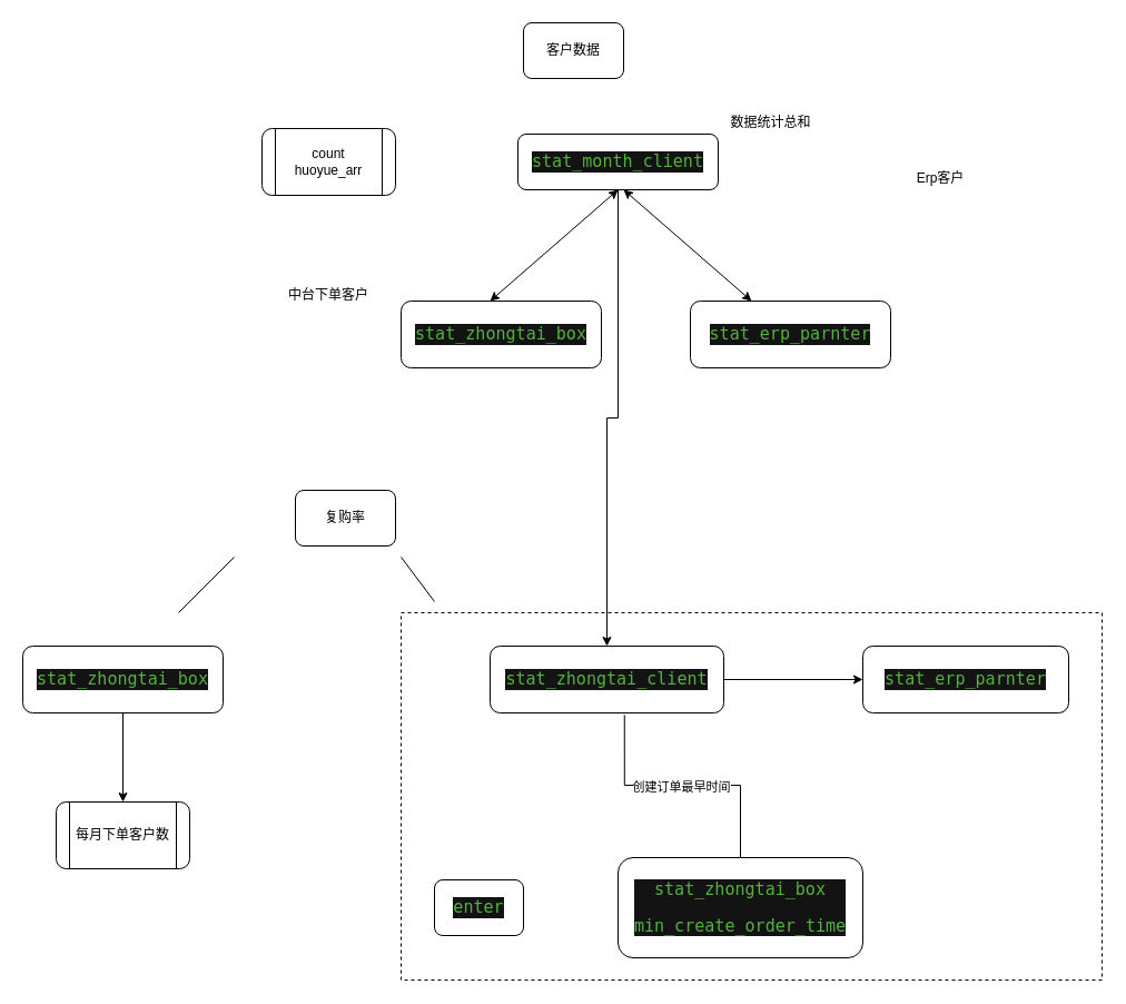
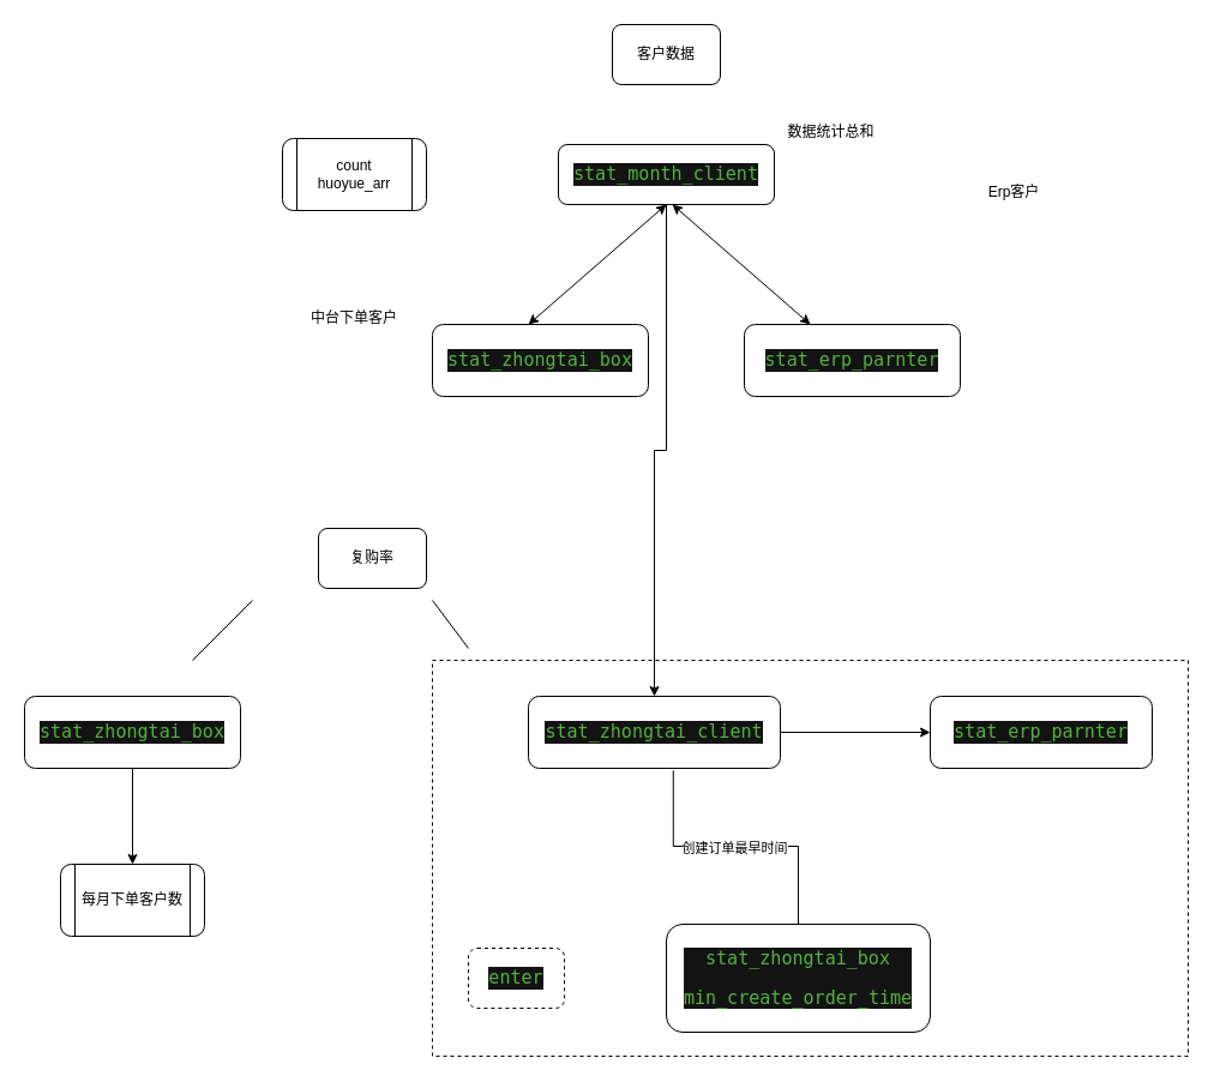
  <mxCell id="0" />
  <mxCell id="1" parent="0" />
- <mxCell id="2" value="客户数据" style="rounded=1;whiteSpace=wrap;html=1;" vertex="1" parent="1"><mxGeometry x="470" y="20" width="90" height="50" as="geometry" /></mxCell>
+ <mxCell id="2" value="客户数据" style="rounded=1;whiteSpace=wrap;html=1;" vertex="1" parent="1"><mxGeometry x="510" y="20" width="90" height="50" as="geometry" /></mxCell>
  <mxCell id="3" value="" style="edgeStyle=orthogonalEdgeStyle;rounded=0;orthogonalLoop=1;jettySize=auto;html=1;" edge="1" parent="1" source="4" target="14"><mxGeometry relative="1" as="geometry" /></mxCell>
  <mxCell id="4" value="&lt;pre style=&quot;background-color: #131314 ; color: #ebebeb ; font-family: &amp;#34;monaco&amp;#34; , monospace ; font-size: 11.3pt&quot;&gt;&lt;span style=&quot;color: #54b33e&quot;&gt;stat_month_client&lt;/span&gt;&lt;/pre&gt;" style="rounded=1;whiteSpace=wrap;html=1;" vertex="1" parent="1"><mxGeometry x="465" y="120" width="180" height="50" as="geometry" /></mxCell>
  <mxCell id="5" value="&lt;pre style=&quot;background-color: #131314 ; color: #ebebeb ; font-family: &amp;#34;monaco&amp;#34; , monospace ; font-size: 11.3pt&quot;&gt;&lt;span style=&quot;color: #54b33e&quot;&gt;stat_zhongtai_box&lt;/span&gt;&lt;/pre&gt;" style="rounded=1;whiteSpace=wrap;html=1;" vertex="1" parent="1"><mxGeometry x="360" y="270" width="180" height="60" as="geometry" /></mxCell>
  <mxCell id="6" value="&lt;pre style=&quot;background-color: #131314 ; color: #ebebeb ; font-family: &amp;#34;monaco&amp;#34; , monospace ; font-size: 11.3pt&quot;&gt;&lt;pre style=&quot;font-family: &amp;#34;monaco&amp;#34; , monospace ; font-size: 11.3pt&quot;&gt;&lt;span style=&quot;color: #54b33e&quot;&gt;stat_erp_parnter&lt;/span&gt;&lt;/pre&gt;&lt;/pre&gt;" style="rounded=1;whiteSpace=wrap;html=1;" vertex="1" parent="1"><mxGeometry x="620" y="270" width="180" height="60" as="geometry" /></mxCell>
  <mxCell id="7" value="" style="endArrow=classic;startArrow=classic;html=1;entryX=0.5;entryY=1;entryDx=0;entryDy=0;" edge="1" parent="1" target="4"><mxGeometry width="50" height="50" relative="1" as="geometry"><mxPoint x="440" y="270" as="sourcePoint" /><mxPoint x="490" y="220" as="targetPoint" /></mxGeometry></mxCell>
  <mxCell id="8" value="" style="endArrow=classic;startArrow=classic;html=1;entryX=0.5;entryY=1;entryDx=0;entryDy=0;" edge="1" parent="1"><mxGeometry width="50" height="50" relative="1" as="geometry"><mxPoint x="675" y="270" as="sourcePoint" /><mxPoint x="560" y="170" as="targetPoint" /></mxGeometry></mxCell>
  <mxCell id="9" value="数据统计总和" style="text;html=1;strokeColor=none;fillColor=none;align=center;verticalAlign=middle;whiteSpace=wrap;rounded=0;" vertex="1" parent="1"><mxGeometry x="645" y="100" width="95" height="20" as="geometry" /></mxCell>
  <mxCell id="10" value="中台下单客户" style="text;html=1;strokeColor=none;fillColor=none;align=center;verticalAlign=middle;whiteSpace=wrap;rounded=0;" vertex="1" parent="1"><mxGeometry x="250" y="250" width="90" height="30" as="geometry" /></mxCell>
  <mxCell id="11" value="Erp客户" style="text;html=1;strokeColor=none;fillColor=none;align=center;verticalAlign=middle;whiteSpace=wrap;rounded=0;" vertex="1" parent="1"><mxGeometry x="800" y="145" width="90" height="30" as="geometry" /></mxCell>
  <mxCell id="12" value="count&lt;br&gt;huoyue_arr" style="shape=process;whiteSpace=wrap;html=1;backgroundOutline=1;rounded=1;" vertex="1" parent="1"><mxGeometry x="235" y="115" width="120" height="60" as="geometry" /></mxCell>
  <mxCell id="13" value="" style="edgeStyle=orthogonalEdgeStyle;rounded=0;orthogonalLoop=1;jettySize=auto;html=1;" edge="1" parent="1" source="14" target="15"><mxGeometry relative="1" as="geometry" /></mxCell>
  <mxCell id="14" value="&lt;pre style=&quot;background-color: #131314 ; color: #ebebeb ; font-family: &amp;#34;monaco&amp;#34; , monospace ; font-size: 11.3pt&quot;&gt;&lt;span style=&quot;color: #54b33e&quot;&gt;stat_zhongtai_client&lt;/span&gt;&lt;/pre&gt;" style="rounded=1;whiteSpace=wrap;html=1;" vertex="1" parent="1"><mxGeometry x="440" y="580" width="210" height="60" as="geometry" /></mxCell>
  <mxCell id="15" value="&lt;pre style=&quot;background-color: #131314 ; color: #ebebeb ; font-family: &amp;#34;monaco&amp;#34; , monospace ; font-size: 11.3pt&quot;&gt;&lt;span style=&quot;color: #54b33e&quot;&gt;stat_erp_parnter&lt;/span&gt;&lt;/pre&gt;" style="whiteSpace=wrap;html=1;rounded=1;" vertex="1" parent="1"><mxGeometry x="775" y="580" width="185" height="60" as="geometry" /></mxCell>
- <mxCell id="16" value="&lt;pre style=&quot;background-color: #131314 ; color: #ebebeb ; font-family: &amp;#34;monaco&amp;#34; , monospace ; font-size: 11.3pt&quot;&gt;&lt;span style=&quot;color: #54b33e&quot;&gt;enter&lt;/span&gt;&lt;/pre&gt;" style="rounded=1;whiteSpace=wrap;html=1;" vertex="1" parent="1"><mxGeometry x="390" y="790" width="80" height="50" as="geometry" /></mxCell>
+ <mxCell id="16" value="&lt;pre style=&quot;background-color: #131314 ; color: #ebebeb ; font-family: &amp;#34;monaco&amp;#34; , monospace ; font-size: 11.3pt&quot;&gt;&lt;span style=&quot;color: #54b33e&quot;&gt;enter&lt;/span&gt;&lt;/pre&gt;" style="rounded=1;whiteSpace=wrap;html=1;dashed=1;" vertex="1" parent="1"><mxGeometry x="390" y="790" width="80" height="50" as="geometry" /></mxCell>
  <mxCell id="17" style="edgeStyle=orthogonalEdgeStyle;rounded=0;orthogonalLoop=1;jettySize=auto;html=1;entryX=0.575;entryY=1.03;entryDx=0;entryDy=0;entryPerimeter=0;endArrow=none;" edge="1" parent="1" source="19" target="14"><mxGeometry relative="1" as="geometry" /></mxCell>
  <mxCell id="18" value="创建订单最早时间" style="edgeLabel;html=1;align=center;verticalAlign=middle;resizable=0;points=[];" vertex="1" connectable="0" parent="17"><mxGeometry x="0.027" y="1" relative="1" as="geometry"><mxPoint as="offset" /></mxGeometry></mxCell>
  <mxCell id="19" value="&lt;pre style=&quot;background-color: #131314 ; color: #ebebeb ; font-family: &amp;#34;monaco&amp;#34; , monospace ; font-size: 11.3pt&quot;&gt;&lt;pre style=&quot;font-family: &amp;#34;monaco&amp;#34; , monospace ; font-size: 11.3pt&quot;&gt;&lt;span style=&quot;color: #54b33e&quot;&gt;stat_zhongtai_box&lt;/span&gt;&lt;/pre&gt;&lt;pre style=&quot;font-family: &amp;#34;monaco&amp;#34; , monospace ; font-size: 11.3pt&quot;&gt;&lt;pre style=&quot;font-family: &amp;#34;monaco&amp;#34; , monospace ; font-size: 11.3pt&quot;&gt;&lt;span style=&quot;color: #54b33e&quot;&gt;min_create_order_time&lt;/span&gt;&lt;/pre&gt;&lt;/pre&gt;&lt;/pre&gt;" style="rounded=1;whiteSpace=wrap;html=1;" vertex="1" parent="1"><mxGeometry x="555" y="770" width="220" height="90" as="geometry" /></mxCell>
  <mxCell id="20" value="复购率" style="rounded=1;whiteSpace=wrap;html=1;" vertex="1" parent="1"><mxGeometry x="265" y="440" width="90" height="50" as="geometry" /></mxCell>
  <mxCell id="21" value="" style="edgeStyle=orthogonalEdgeStyle;rounded=0;orthogonalLoop=1;jettySize=auto;html=1;" edge="1" parent="1" source="22" target="23"><mxGeometry relative="1" as="geometry" /></mxCell>
  <mxCell id="22" value="&lt;pre style=&quot;background-color: #131314 ; color: #ebebeb ; font-family: &amp;#34;monaco&amp;#34; , monospace ; font-size: 11.3pt&quot;&gt;&lt;span style=&quot;color: #54b33e&quot;&gt;stat_zhongtai_box&lt;/span&gt;&lt;/pre&gt;" style="rounded=1;whiteSpace=wrap;html=1;" vertex="1" parent="1"><mxGeometry x="20" y="580" width="180" height="60" as="geometry" /></mxCell>
  <mxCell id="23" value="每月下单客户数" style="shape=process;whiteSpace=wrap;html=1;backgroundOutline=1;rounded=1;" vertex="1" parent="1"><mxGeometry x="50" y="720" width="120" height="60" as="geometry" /></mxCell>
  <mxCell id="24" value="" style="rounded=0;whiteSpace=wrap;html=1;fillColor=none;dashed=1;" vertex="1" parent="1"><mxGeometry x="360" y="550" width="630" height="330" as="geometry" /></mxCell>
  <mxCell id="25" value="" style="endArrow=none;html=1;" edge="1" parent="1"><mxGeometry width="50" height="50" relative="1" as="geometry"><mxPoint x="160" y="550" as="sourcePoint" /><mxPoint x="210" y="500" as="targetPoint" /></mxGeometry></mxCell>
  <mxCell id="26" value="" style="endArrow=none;html=1;" edge="1" parent="1"><mxGeometry width="50" height="50" relative="1" as="geometry"><mxPoint x="390" y="540" as="sourcePoint" /><mxPoint x="360" y="500" as="targetPoint" /></mxGeometry></mxCell>
